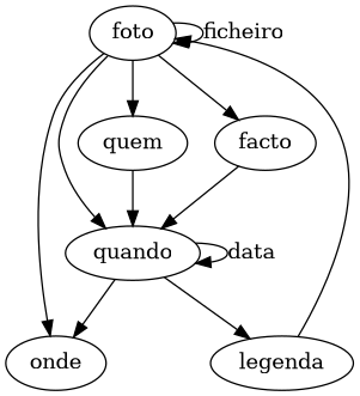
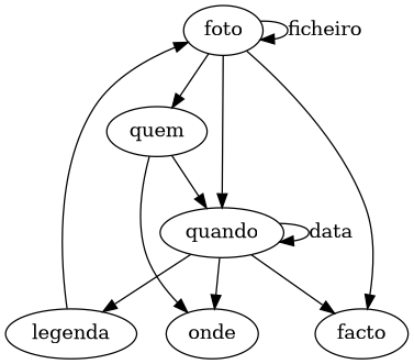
  strict digraph {
    foto
    quem
    facto
    onde
    quando
    legenda
    foto -> foto [label=ficheiro]
    foto -> quem
    foto -> facto
-   foto -> onde
+   quem -> onde
    foto -> quando
    quem -> quando
-   facto -> quando
+   quando -> facto
    quando -> onde
    quando -> quando [label=data]
    quando -> legenda
    legenda -> foto
  }
